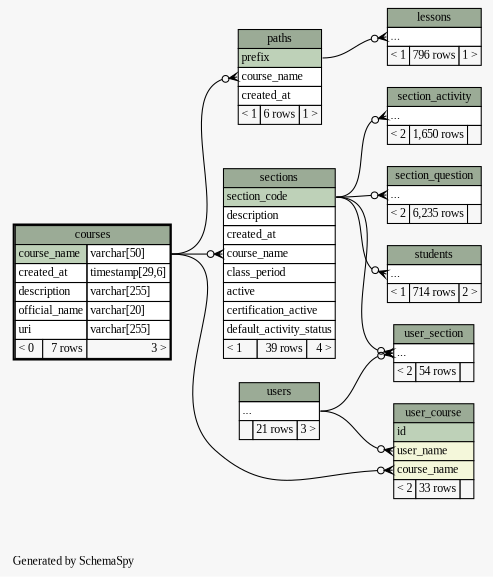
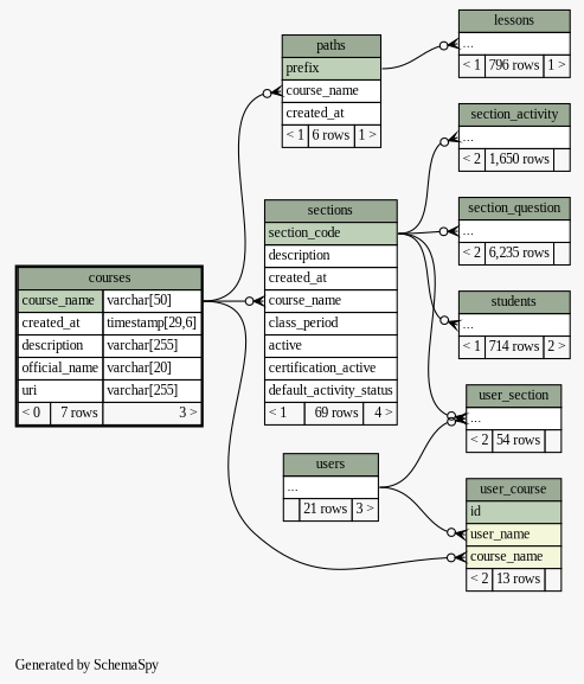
  digraph {
    bgcolor="#f7f7f7"
    fontname="Liberation Serif"
    fontsize=11
    label="\nGenerated by SchemaSpy"
    labeljust=l
    nodesep=0.18
    rankdir=RL
    ranksep=0.46
    node [fontname="Liberation Serif" fontsize=11 shape=plaintext]
    edge [arrowhead=none arrowsize=0.8 arrowtail=crowodot dir=back fontname="Liberation Serif" headport="section_code:e" tailport="elipses:w"]
    n1 [label=<     <TABLE BORDER="0" CELLBORDER="1" CELLSPACING="0" BGCOLOR="#ffffff">       <TR><TD COLSPAN="3" BGCOLOR="#9bab96" ALIGN="CENTER">lessons</TD></TR>       <TR><TD PORT="elipses" COLSPAN="3" ALIGN="LEFT">...</TD></TR>       <TR><TD ALIGN="LEFT" BGCOLOR="#f7f7f7">&lt; 1</TD><TD ALIGN="RIGHT" BGCOLOR="#f7f7f7">796 rows</TD><TD ALIGN="RIGHT" BGCOLOR="#f7f7f7">1 &gt;</TD></TR>     </TABLE>>]
    n2 [label=<     <TABLE BORDER="0" CELLBORDER="1" CELLSPACING="0" BGCOLOR="#ffffff">       <TR><TD COLSPAN="3" BGCOLOR="#9bab96" ALIGN="CENTER">paths</TD></TR>       <TR><TD PORT="prefix" COLSPAN="3" BGCOLOR="#bed1b8" ALIGN="LEFT">prefix</TD></TR>       <TR><TD PORT="course_name" COLSPAN="3" ALIGN="LEFT">course_name</TD></TR>       <TR><TD PORT="created_at" COLSPAN="3" ALIGN="LEFT">created_at</TD></TR>       <TR><TD ALIGN="LEFT" BGCOLOR="#f7f7f7">&lt; 1</TD><TD ALIGN="RIGHT" BGCOLOR="#f7f7f7">6 rows</TD><TD ALIGN="RIGHT" BGCOLOR="#f7f7f7">1 &gt;</TD></TR>     </TABLE>>]
    n3 [label=<     <TABLE BORDER="2" CELLBORDER="1" CELLSPACING="0" BGCOLOR="#ffffff">       <TR><TD COLSPAN="3" BGCOLOR="#9bab96" ALIGN="CENTER">courses</TD></TR>       <TR><TD PORT="course_name" COLSPAN="2" BGCOLOR="#bed1b8" ALIGN="LEFT">course_name</TD><TD PORT="course_name.type" ALIGN="LEFT">varchar[50]</TD></TR>       <TR><TD PORT="created_at" COLSPAN="2" ALIGN="LEFT">created_at</TD><TD PORT="created_at.type" ALIGN="LEFT">timestamp[29,6]</TD></TR>       <TR><TD PORT="description" COLSPAN="2" ALIGN="LEFT">description</TD><TD PORT="description.type" ALIGN="LEFT">varchar[255]</TD></TR>       <TR><TD PORT="official_name" COLSPAN="2" ALIGN="LEFT">official_name</TD><TD PORT="official_name.type" ALIGN="LEFT">varchar[20]</TD></TR>       <TR><TD PORT="uri" COLSPAN="2" ALIGN="LEFT">uri</TD><TD PORT="uri.type" ALIGN="LEFT">varchar[255]</TD></TR>       <TR><TD ALIGN="LEFT" BGCOLOR="#f7f7f7">&lt; 0</TD><TD ALIGN="RIGHT" BGCOLOR="#f7f7f7">7 rows</TD><TD ALIGN="RIGHT" BGCOLOR="#f7f7f7">3 &gt;</TD></TR>     </TABLE>>]
    n4 [label=<     <TABLE BORDER="0" CELLBORDER="1" CELLSPACING="0" BGCOLOR="#ffffff">       <TR><TD COLSPAN="3" BGCOLOR="#9bab96" ALIGN="CENTER">section_activity</TD></TR>       <TR><TD PORT="elipses" COLSPAN="3" ALIGN="LEFT">...</TD></TR>       <TR><TD ALIGN="LEFT" BGCOLOR="#f7f7f7">&lt; 2</TD><TD ALIGN="RIGHT" BGCOLOR="#f7f7f7">1,650 rows</TD><TD ALIGN="RIGHT" BGCOLOR="#f7f7f7">  </TD></TR>     </TABLE>>]
-   n5 [label=<     <TABLE BORDER="0" CELLBORDER="1" CELLSPACING="0" BGCOLOR="#ffffff">       <TR><TD COLSPAN="3" BGCOLOR="#9bab96" ALIGN="CENTER">sections</TD></TR>       <TR><TD PORT="section_code" COLSPAN="3" BGCOLOR="#bed1b8" ALIGN="LEFT">section_code</TD></TR>       <TR><TD PORT="description" COLSPAN="3" ALIGN="LEFT">description</TD></TR>       <TR><TD PORT="created_at" COLSPAN="3" ALIGN="LEFT">created_at</TD></TR>       <TR><TD PORT="course_name" COLSPAN="3" ALIGN="LEFT">course_name</TD></TR>       <TR><TD PORT="class_period" COLSPAN="3" ALIGN="LEFT">class_period</TD></TR>       <TR><TD PORT="active" COLSPAN="3" ALIGN="LEFT">active</TD></TR>       <TR><TD PORT="certification_active" COLSPAN="3" ALIGN="LEFT">certification_active</TD></TR>       <TR><TD PORT="default_activity_status" COLSPAN="3" ALIGN="LEFT">default_activity_status</TD></TR>       <TR><TD ALIGN="LEFT" BGCOLOR="#f7f7f7">&lt; 1</TD><TD ALIGN="RIGHT" BGCOLOR="#f7f7f7">39 rows</TD><TD ALIGN="RIGHT" BGCOLOR="#f7f7f7">4 &gt;</TD></TR>     </TABLE>>]
+   n5 [label=<     <TABLE BORDER="0" CELLBORDER="1" CELLSPACING="0" BGCOLOR="#ffffff">       <TR><TD COLSPAN="3" BGCOLOR="#9bab96" ALIGN="CENTER">sections</TD></TR>       <TR><TD PORT="section_code" COLSPAN="3" BGCOLOR="#bed1b8" ALIGN="LEFT">section_code</TD></TR>       <TR><TD PORT="description" COLSPAN="3" ALIGN="LEFT">description</TD></TR>       <TR><TD PORT="created_at" COLSPAN="3" ALIGN="LEFT">created_at</TD></TR>       <TR><TD PORT="course_name" COLSPAN="3" ALIGN="LEFT">course_name</TD></TR>       <TR><TD PORT="class_period" COLSPAN="3" ALIGN="LEFT">class_period</TD></TR>       <TR><TD PORT="active" COLSPAN="3" ALIGN="LEFT">active</TD></TR>       <TR><TD PORT="certification_active" COLSPAN="3" ALIGN="LEFT">certification_active</TD></TR>       <TR><TD PORT="default_activity_status" COLSPAN="3" ALIGN="LEFT">default_activity_status</TD></TR>       <TR><TD ALIGN="LEFT" BGCOLOR="#f7f7f7">&lt; 1</TD><TD ALIGN="RIGHT" BGCOLOR="#f7f7f7">69 rows</TD><TD ALIGN="RIGHT" BGCOLOR="#f7f7f7">4 &gt;</TD></TR>     </TABLE>>]
    n6 [label=<     <TABLE BORDER="0" CELLBORDER="1" CELLSPACING="0" BGCOLOR="#ffffff">       <TR><TD COLSPAN="3" BGCOLOR="#9bab96" ALIGN="CENTER">section_question</TD></TR>       <TR><TD PORT="elipses" COLSPAN="3" ALIGN="LEFT">...</TD></TR>       <TR><TD ALIGN="LEFT" BGCOLOR="#f7f7f7">&lt; 2</TD><TD ALIGN="RIGHT" BGCOLOR="#f7f7f7">6,235 rows</TD><TD ALIGN="RIGHT" BGCOLOR="#f7f7f7">  </TD></TR>     </TABLE>>]
    n7 [label=<     <TABLE BORDER="0" CELLBORDER="1" CELLSPACING="0" BGCOLOR="#ffffff">       <TR><TD COLSPAN="3" BGCOLOR="#9bab96" ALIGN="CENTER">students</TD></TR>       <TR><TD PORT="elipses" COLSPAN="3" ALIGN="LEFT">...</TD></TR>       <TR><TD ALIGN="LEFT" BGCOLOR="#f7f7f7">&lt; 1</TD><TD ALIGN="RIGHT" BGCOLOR="#f7f7f7">714 rows</TD><TD ALIGN="RIGHT" BGCOLOR="#f7f7f7">2 &gt;</TD></TR>     </TABLE>>]
-   n8 [label=<     <TABLE BORDER="0" CELLBORDER="1" CELLSPACING="0" BGCOLOR="#ffffff">       <TR><TD COLSPAN="3" BGCOLOR="#9bab96" ALIGN="CENTER">user_course</TD></TR>       <TR><TD PORT="id" COLSPAN="3" BGCOLOR="#bed1b8" ALIGN="LEFT">id</TD></TR>       <TR><TD PORT="user_name" COLSPAN="3" BGCOLOR="#f4f7da" ALIGN="LEFT">user_name</TD></TR>       <TR><TD PORT="course_name" COLSPAN="3" BGCOLOR="#f4f7da" ALIGN="LEFT">course_name</TD></TR>       <TR><TD ALIGN="LEFT" BGCOLOR="#f7f7f7">&lt; 2</TD><TD ALIGN="RIGHT" BGCOLOR="#f7f7f7">33 rows</TD><TD ALIGN="RIGHT" BGCOLOR="#f7f7f7">  </TD></TR>     </TABLE>>]
+   n8 [label=<     <TABLE BORDER="0" CELLBORDER="1" CELLSPACING="0" BGCOLOR="#ffffff">       <TR><TD COLSPAN="3" BGCOLOR="#9bab96" ALIGN="CENTER">user_course</TD></TR>       <TR><TD PORT="id" COLSPAN="3" BGCOLOR="#bed1b8" ALIGN="LEFT">id</TD></TR>       <TR><TD PORT="user_name" COLSPAN="3" BGCOLOR="#f4f7da" ALIGN="LEFT">user_name</TD></TR>       <TR><TD PORT="course_name" COLSPAN="3" BGCOLOR="#f4f7da" ALIGN="LEFT">course_name</TD></TR>       <TR><TD ALIGN="LEFT" BGCOLOR="#f7f7f7">&lt; 2</TD><TD ALIGN="RIGHT" BGCOLOR="#f7f7f7">13 rows</TD><TD ALIGN="RIGHT" BGCOLOR="#f7f7f7">  </TD></TR>     </TABLE>>]
    n9 [label=<     <TABLE BORDER="0" CELLBORDER="1" CELLSPACING="0" BGCOLOR="#ffffff">       <TR><TD COLSPAN="3" BGCOLOR="#9bab96" ALIGN="CENTER">users</TD></TR>       <TR><TD PORT="elipses" COLSPAN="3" ALIGN="LEFT">...</TD></TR>       <TR><TD ALIGN="LEFT" BGCOLOR="#f7f7f7">  </TD><TD ALIGN="RIGHT" BGCOLOR="#f7f7f7">21 rows</TD><TD ALIGN="RIGHT" BGCOLOR="#f7f7f7">3 &gt;</TD></TR>     </TABLE>>]
    n10 [label=<     <TABLE BORDER="0" CELLBORDER="1" CELLSPACING="0" BGCOLOR="#ffffff">       <TR><TD COLSPAN="3" BGCOLOR="#9bab96" ALIGN="CENTER">user_section</TD></TR>       <TR><TD PORT="elipses" COLSPAN="3" ALIGN="LEFT">...</TD></TR>       <TR><TD ALIGN="LEFT" BGCOLOR="#f7f7f7">&lt; 2</TD><TD ALIGN="RIGHT" BGCOLOR="#f7f7f7">54 rows</TD><TD ALIGN="RIGHT" BGCOLOR="#f7f7f7">  </TD></TR>     </TABLE>>]
    n1 -> n2 [headport="prefix:e"]
    n2 -> n3 [headport="course_name.type:e" tailport="course_name:w"]
    n4 -> n5
    n5 -> n3 [headport="course_name.type:e" tailport="course_name:w"]
    n6 -> n5
    n7 -> n5
    n8 -> n3 [headport="course_name.type:e" tailport="course_name:w"]
    n8 -> n9 [headport="elipses:e" tailport="user_name:w"]
    n10 -> n5
    n10 -> n9 [headport="elipses:e"]
  }
